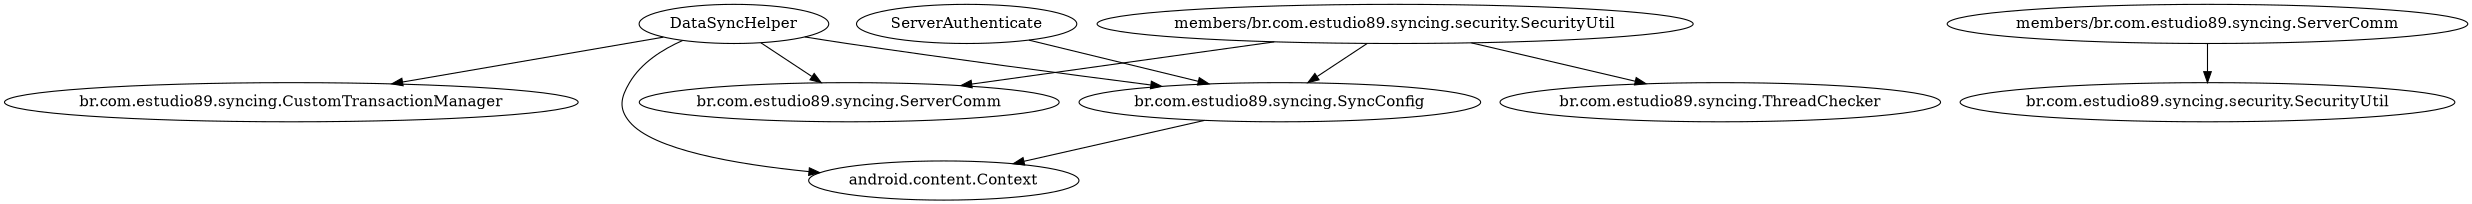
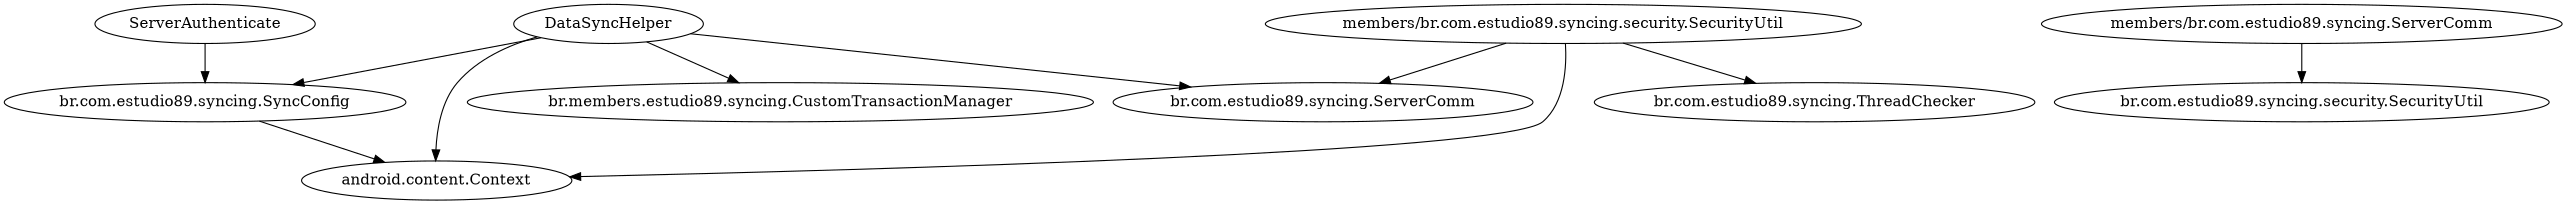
  digraph {
    concentrate=true
    n1 [label="android.content.Context"]
    DataSyncHelper
    n3 [label="br.com.estudio89.syncing.SyncConfig"]
-   n4 [label="br.com.estudio89.syncing.CustomTransactionManager"]
+   n4 [label="br.members.estudio89.syncing.CustomTransactionManager"]
    n5 [label="br.com.estudio89.syncing.ServerComm"]
    n6 [label="br.com.estudio89.syncing.ThreadChecker"]
    ServerAuthenticate
    n8 [label="members/br.com.estudio89.syncing.ServerComm"]
    n9 [label="br.com.estudio89.syncing.security.SecurityUtil"]
    n10 [label="members/br.com.estudio89.syncing.security.SecurityUtil"]
    DataSyncHelper -> n1
    DataSyncHelper -> n3
    DataSyncHelper -> n4
    DataSyncHelper -> n5
    n3 -> n1
    ServerAuthenticate -> n3
    n8 -> n9
-   n10 -> n3
+   n10 -> n1
    n10 -> n5
    n10 -> n6
  }
